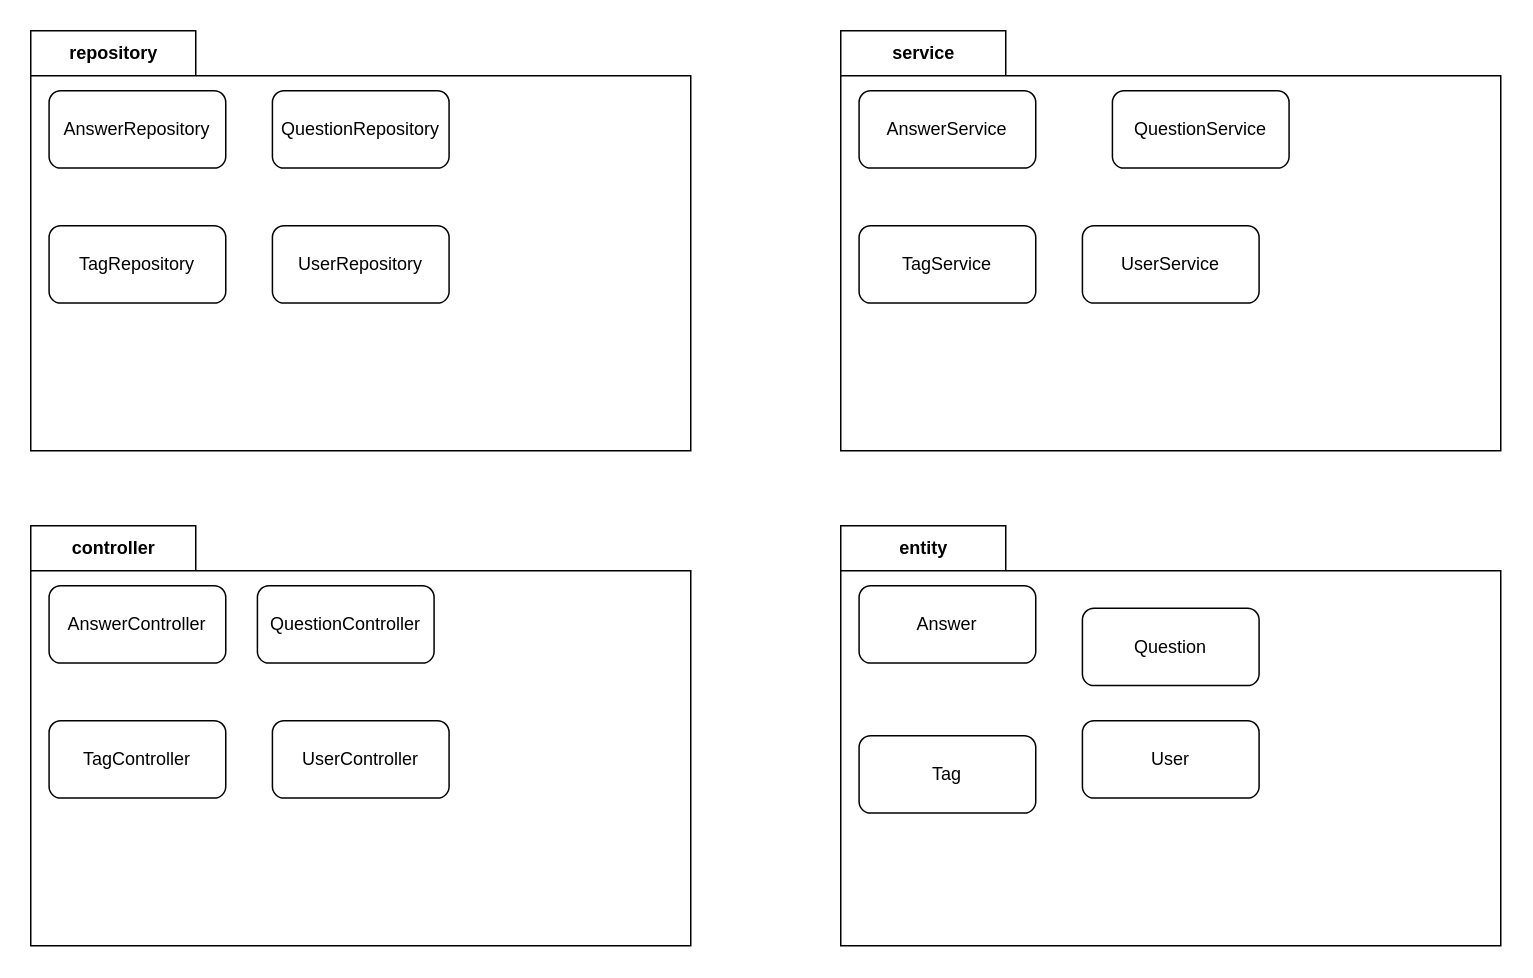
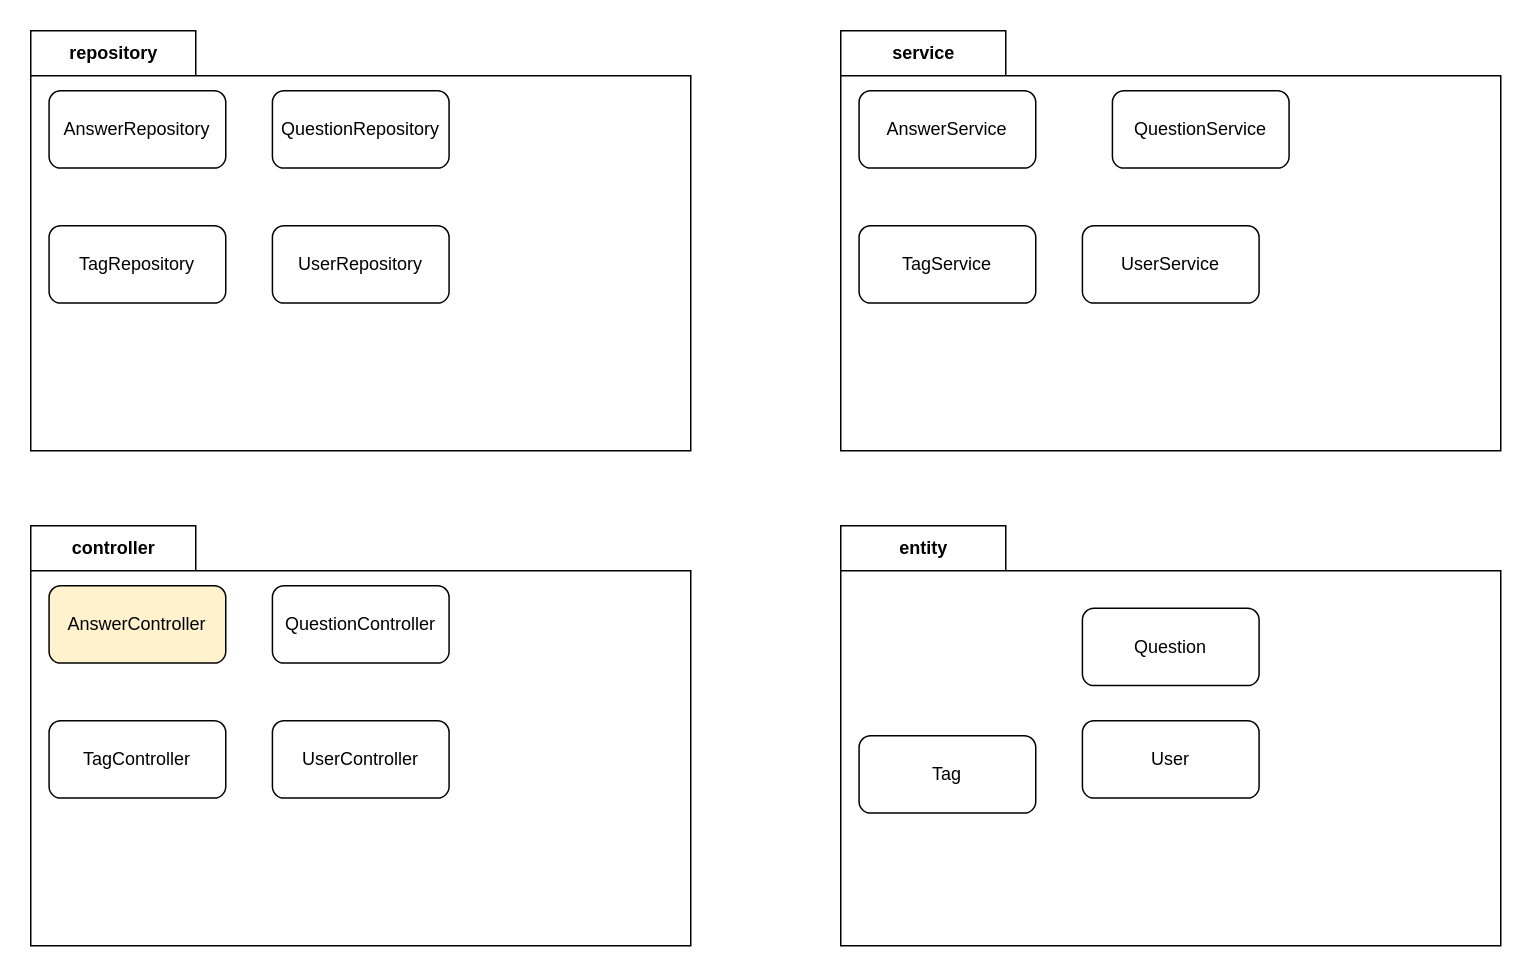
  <mxCell id="0" />
  <mxCell id="1" parent="0" />
  <mxCell id="2" value="repository" style="shape=folder;fontStyle=1;tabWidth=110;tabHeight=30;tabPosition=left;html=1;boundedLbl=1;labelInHeader=1;container=1;collapsible=0;" vertex="1" parent="1"><mxGeometry x="20" y="20" width="440" height="280" as="geometry" /></mxCell>
  <mxCell id="3" value="" style="html=1;strokeColor=none;resizeWidth=1;resizeHeight=1;fillColor=none;part=1;connectable=0;allowArrows=0;deletable=0;" vertex="1" parent="2"><mxGeometry width="440.0" height="196" relative="1" as="geometry"><mxPoint y="30" as="offset" /></mxGeometry></mxCell>
  <mxCell id="4" value="AnswerRepository" style="rounded=1;whiteSpace=wrap;html=1;" vertex="1" parent="2"><mxGeometry x="12.22" y="40" width="117.78" height="51.58" as="geometry" /></mxCell>
  <mxCell id="5" value="QuestionRepository" style="rounded=1;whiteSpace=wrap;html=1;" vertex="1" parent="2"><mxGeometry x="161.11" y="40" width="117.78" height="51.58" as="geometry" /></mxCell>
  <mxCell id="6" value="TagRepository" style="rounded=1;whiteSpace=wrap;html=1;" vertex="1" parent="2"><mxGeometry x="12.22" y="130" width="117.78" height="51.58" as="geometry" /></mxCell>
  <mxCell id="7" value="UserRepository" style="rounded=1;whiteSpace=wrap;html=1;" vertex="1" parent="2"><mxGeometry x="161.11" y="130" width="117.78" height="51.58" as="geometry" /></mxCell>
  <mxCell id="8" value="service" style="shape=folder;fontStyle=1;tabWidth=110;tabHeight=30;tabPosition=left;html=1;boundedLbl=1;labelInHeader=1;container=1;collapsible=0;" vertex="1" parent="1"><mxGeometry x="560" y="20" width="440" height="280" as="geometry" /></mxCell>
  <mxCell id="9" value="" style="html=1;strokeColor=none;resizeWidth=1;resizeHeight=1;fillColor=none;part=1;connectable=0;allowArrows=0;deletable=0;" vertex="1" parent="8"><mxGeometry width="440.0" height="196" relative="1" as="geometry"><mxPoint y="30" as="offset" /></mxGeometry></mxCell>
  <mxCell id="10" value="AnswerService" style="rounded=1;whiteSpace=wrap;html=1;" vertex="1" parent="8"><mxGeometry x="12.22" y="40" width="117.78" height="51.58" as="geometry" /></mxCell>
  <mxCell id="11" value="QuestionService" style="rounded=1;whiteSpace=wrap;html=1;" vertex="1" parent="8"><mxGeometry x="181.11" y="40" width="117.78" height="51.58" as="geometry" /></mxCell>
  <mxCell id="12" value="TagService" style="rounded=1;whiteSpace=wrap;html=1;" vertex="1" parent="8"><mxGeometry x="12.22" y="130" width="117.78" height="51.58" as="geometry" /></mxCell>
  <mxCell id="13" value="UserService" style="rounded=1;whiteSpace=wrap;html=1;" vertex="1" parent="8"><mxGeometry x="161.11" y="130" width="117.78" height="51.58" as="geometry" /></mxCell>
  <mxCell id="14" value="controller" style="shape=folder;fontStyle=1;tabWidth=110;tabHeight=30;tabPosition=left;html=1;boundedLbl=1;labelInHeader=1;container=1;collapsible=0;" vertex="1" parent="1"><mxGeometry x="20" y="350" width="440" height="280" as="geometry" /></mxCell>
  <mxCell id="15" value="" style="html=1;strokeColor=none;resizeWidth=1;resizeHeight=1;fillColor=none;part=1;connectable=0;allowArrows=0;deletable=0;" vertex="1" parent="14"><mxGeometry width="440.0" height="196" relative="1" as="geometry"><mxPoint y="30" as="offset" /></mxGeometry></mxCell>
- <mxCell id="16" value="AnswerController" style="rounded=1;whiteSpace=wrap;html=1;" vertex="1" parent="14"><mxGeometry x="12.22" y="40" width="117.78" height="51.58" as="geometry" /></mxCell>
- <mxCell id="17" value="QuestionController" style="rounded=1;whiteSpace=wrap;html=1;" vertex="1" parent="14"><mxGeometry x="151.11" y="40" width="117.78" height="51.58" as="geometry" /></mxCell>
+ <mxCell id="16" value="AnswerController" style="rounded=1;whiteSpace=wrap;html=1;fillColor=#fff2cc;" vertex="1" parent="14"><mxGeometry x="12.22" y="40" width="117.78" height="51.58" as="geometry" /></mxCell>
+ <mxCell id="17" value="QuestionController" style="rounded=1;whiteSpace=wrap;html=1;" vertex="1" parent="14"><mxGeometry x="161.11" y="40" width="117.78" height="51.58" as="geometry" /></mxCell>
  <mxCell id="18" value="TagController" style="rounded=1;whiteSpace=wrap;html=1;" vertex="1" parent="14"><mxGeometry x="12.22" y="130" width="117.78" height="51.58" as="geometry" /></mxCell>
  <mxCell id="19" value="UserController" style="rounded=1;whiteSpace=wrap;html=1;" vertex="1" parent="14"><mxGeometry x="161.11" y="130" width="117.78" height="51.58" as="geometry" /></mxCell>
  <mxCell id="20" value="entity" style="shape=folder;fontStyle=1;tabWidth=110;tabHeight=30;tabPosition=left;html=1;boundedLbl=1;labelInHeader=1;container=1;collapsible=0;" vertex="1" parent="1"><mxGeometry x="560" y="350" width="440" height="280" as="geometry" /></mxCell>
  <mxCell id="21" value="" style="html=1;strokeColor=none;resizeWidth=1;resizeHeight=1;fillColor=none;part=1;connectable=0;allowArrows=0;deletable=0;" vertex="1" parent="20"><mxGeometry width="440.0" height="196" relative="1" as="geometry"><mxPoint y="30" as="offset" /></mxGeometry></mxCell>
- <mxCell id="22" value="Answer" style="rounded=1;whiteSpace=wrap;html=1;" vertex="1" parent="20"><mxGeometry x="12.22" y="40" width="117.78" height="51.58" as="geometry" /></mxCell>
  <mxCell id="23" value="Question" style="rounded=1;whiteSpace=wrap;html=1;" vertex="1" parent="20"><mxGeometry x="161.11" y="55" width="117.78" height="51.58" as="geometry" /></mxCell>
  <mxCell id="24" value="Tag" style="rounded=1;whiteSpace=wrap;html=1;" vertex="1" parent="20"><mxGeometry x="12.22" y="140" width="117.78" height="51.58" as="geometry" /></mxCell>
  <mxCell id="25" value="User" style="rounded=1;whiteSpace=wrap;html=1;" vertex="1" parent="20"><mxGeometry x="161.11" y="130" width="117.78" height="51.58" as="geometry" /></mxCell>
